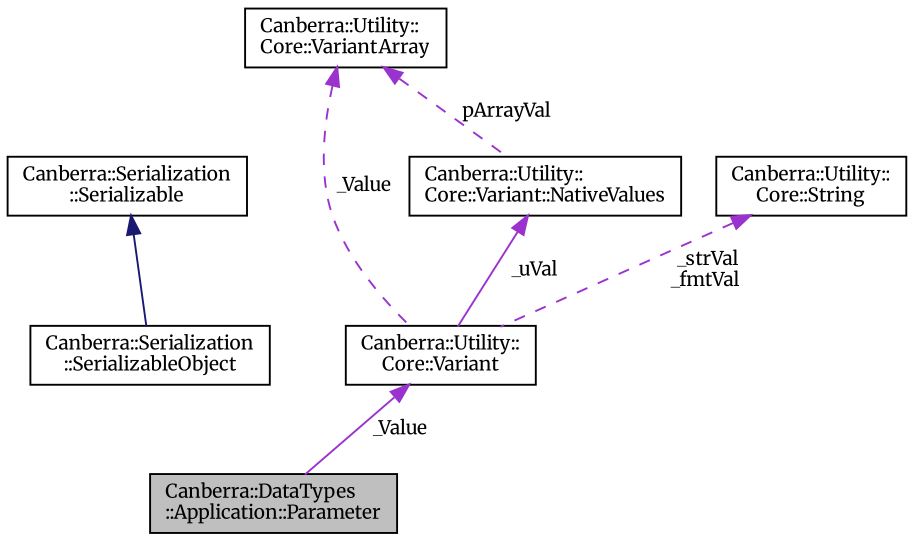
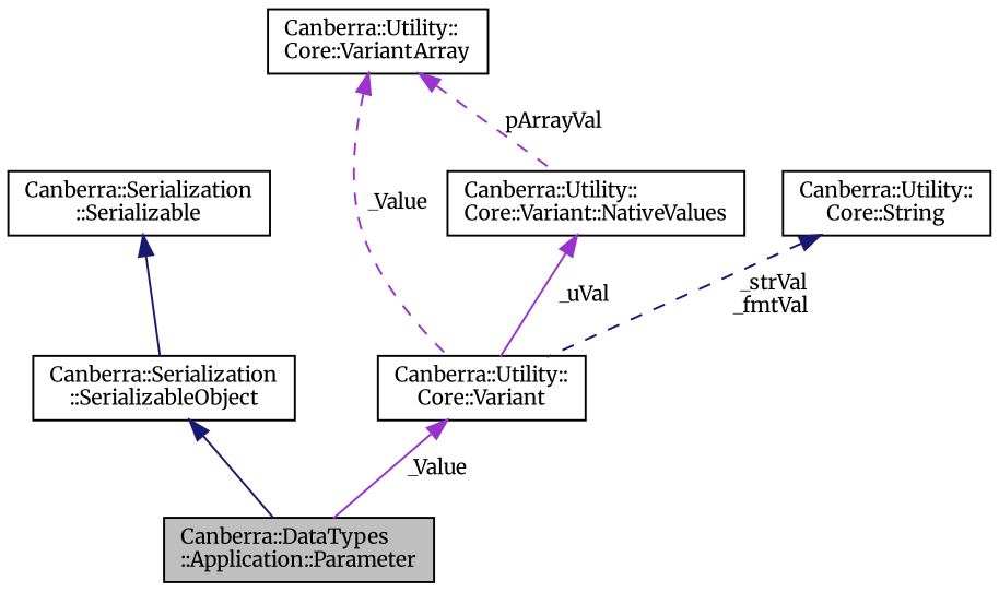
  digraph {
    fontname=Merriweather
    rankdir=TB
    node [color=black fillcolor=white fontname=Merriweather fontsize=10 shape=record style=filled]
    edge [color=darkorchid3 dir=back fontname=Merriweather fontsize=10 labelfontname=Helvetica labelfontsize=10 style=solid]
    n1 [fillcolor=grey75 fontcolor=black height=0.2 label="Canberra::DataTypes\l::Application::Parameter" width=0.4]
    n2 [height=0.2 label="Canberra::Serialization\l::SerializableObject" width=0.4]
    n3 [height=0.2 label="Canberra::Serialization\l::Serializable" width=0.4]
    n4 [height=0.2 label="Canberra::Utility::\lCore::Variant" width=0.4]
    n5 [height=0.2 label="Canberra::Utility::\lCore::Variant::NativeValues" width=0.4]
    n6 [height=0.2 label="Canberra::Utility::\lCore::VariantArray" width=0.4]
    n7 [height=0.2 label="Canberra::Utility::\lCore::String" width=0.4]
+   n2 -> n1 [color=midnightblue]
    n3 -> n2 [color=midnightblue]
    n4 -> n1 [label=" _Value"]
    n5 -> n4 [label=" _uVal"]
    n6 -> n4 [label=" _Value" style=dashed]
    n6 -> n5 [label=" pArrayVal" style=dashed]
-   n7 -> n4 [label=" _strVal\n_fmtVal" style=dashed]
+   n7 -> n4 [color=midnightblue label=" _strVal\n_fmtVal" style=dashed]
  }
